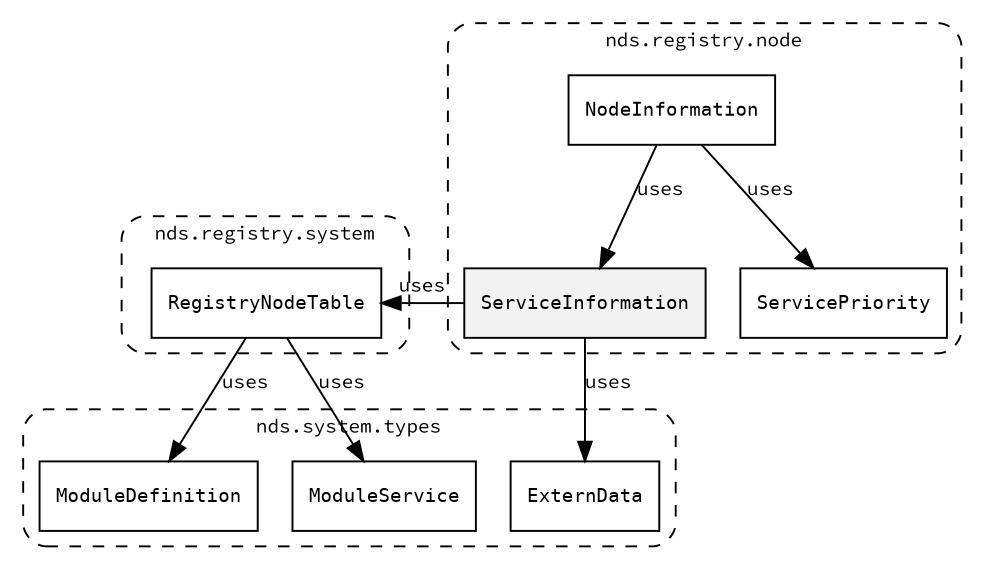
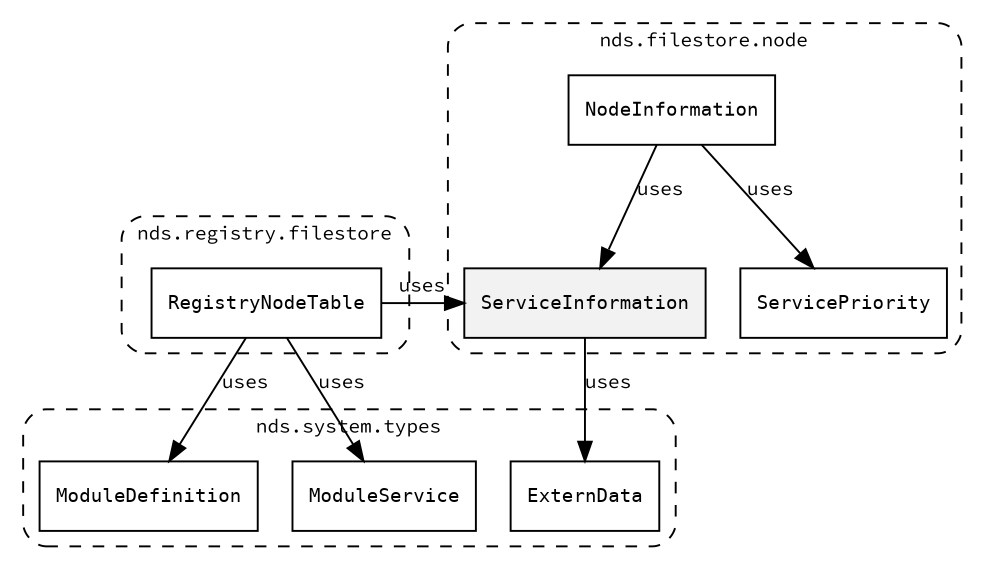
  digraph {
    fontname="Source Code Pro"
    fontsize=10
    rankdir=TB
    node [fontname="Source Code Pro" fontsize=10 shape=box]
    edge [fontname="Source Code Pro" fontsize=10]
    n1 [fillcolor="#0000000D" label=<<font face="monospace"><table align="center" border="0" cellspacing="0" cellpadding="0"><tr><td href="../../../content/packages/nds.registry.node.html#Structure-ServiceInformation" title="Structure defined in nds.registry.node">ServiceInformation</td></tr></table></font>> style=filled]
    n2 [label=<<font face="monospace"><table align="center" border="0" cellspacing="0" cellpadding="0"><tr><td href="../../../content/packages/nds.registry.node.html#Subtype-ServicePriority" title="Subtype defined in nds.registry.node">ServicePriority</td></tr></table></font>>]
    n3 [label=<<font face="monospace"><table align="center" border="0" cellspacing="0" cellpadding="0"><tr><td href="../../../content/packages/nds.registry.node.html#Structure-NodeInformation" title="Structure defined in nds.registry.node">NodeInformation</td></tr></table></font>>]
    n4 [label=<<font face="monospace"><table align="center" border="0" cellspacing="0" cellpadding="0"><tr><td href="../../../content/packages/nds.system.types.html#Structure-ModuleDefinition" title="Structure defined in nds.system.types">ModuleDefinition</td></tr></table></font>>]
    n5 [label=<<font face="monospace"><table align="center" border="0" cellspacing="0" cellpadding="0"><tr><td href="../../../content/packages/nds.system.types.html#Subtype-ModuleService" title="Subtype defined in nds.system.types">ModuleService</td></tr></table></font>>]
    n6 [label=<<font face="monospace"><table align="center" border="0" cellspacing="0" cellpadding="0"><tr><td href="../../../content/packages/nds.system.types.html#Structure-ExternData" title="Structure defined in nds.system.types">ExternData</td></tr></table></font>>]
    n7 [label=<<font face="monospace"><table align="center" border="0" cellspacing="0" cellpadding="0"><tr><td href="../../../content/packages/nds.registry.filestore.html#SqlTable-RegistryNodeTable" title="SqlTable defined in nds.registry.filestore">RegistryNodeTable</td></tr></table></font>>]
    subgraph cluster_1 {
-     label="nds.registry.node"
+     label="nds.filestore.node"
      style="dashed, rounded"
      n1
      n2
      n3
    }
    subgraph cluster_2 {
      label="nds.system.types"
      style="dashed, rounded"
      n4
      n5
      n6
    }
    subgraph cluster_3 {
-     label="nds.registry.system"
+     label="nds.registry.filestore"
      style="dashed, rounded"
      n7
    }
    n1 -> n6 [label=uses]
    n3 -> n1 [label=uses]
    n3 -> n2 [label=uses]
-   n1 -> n7 [label=uses]
+   n7 -> n1 [label=uses]
    n7 -> n4 [label=uses]
    n7 -> n5 [label=uses]
  }
